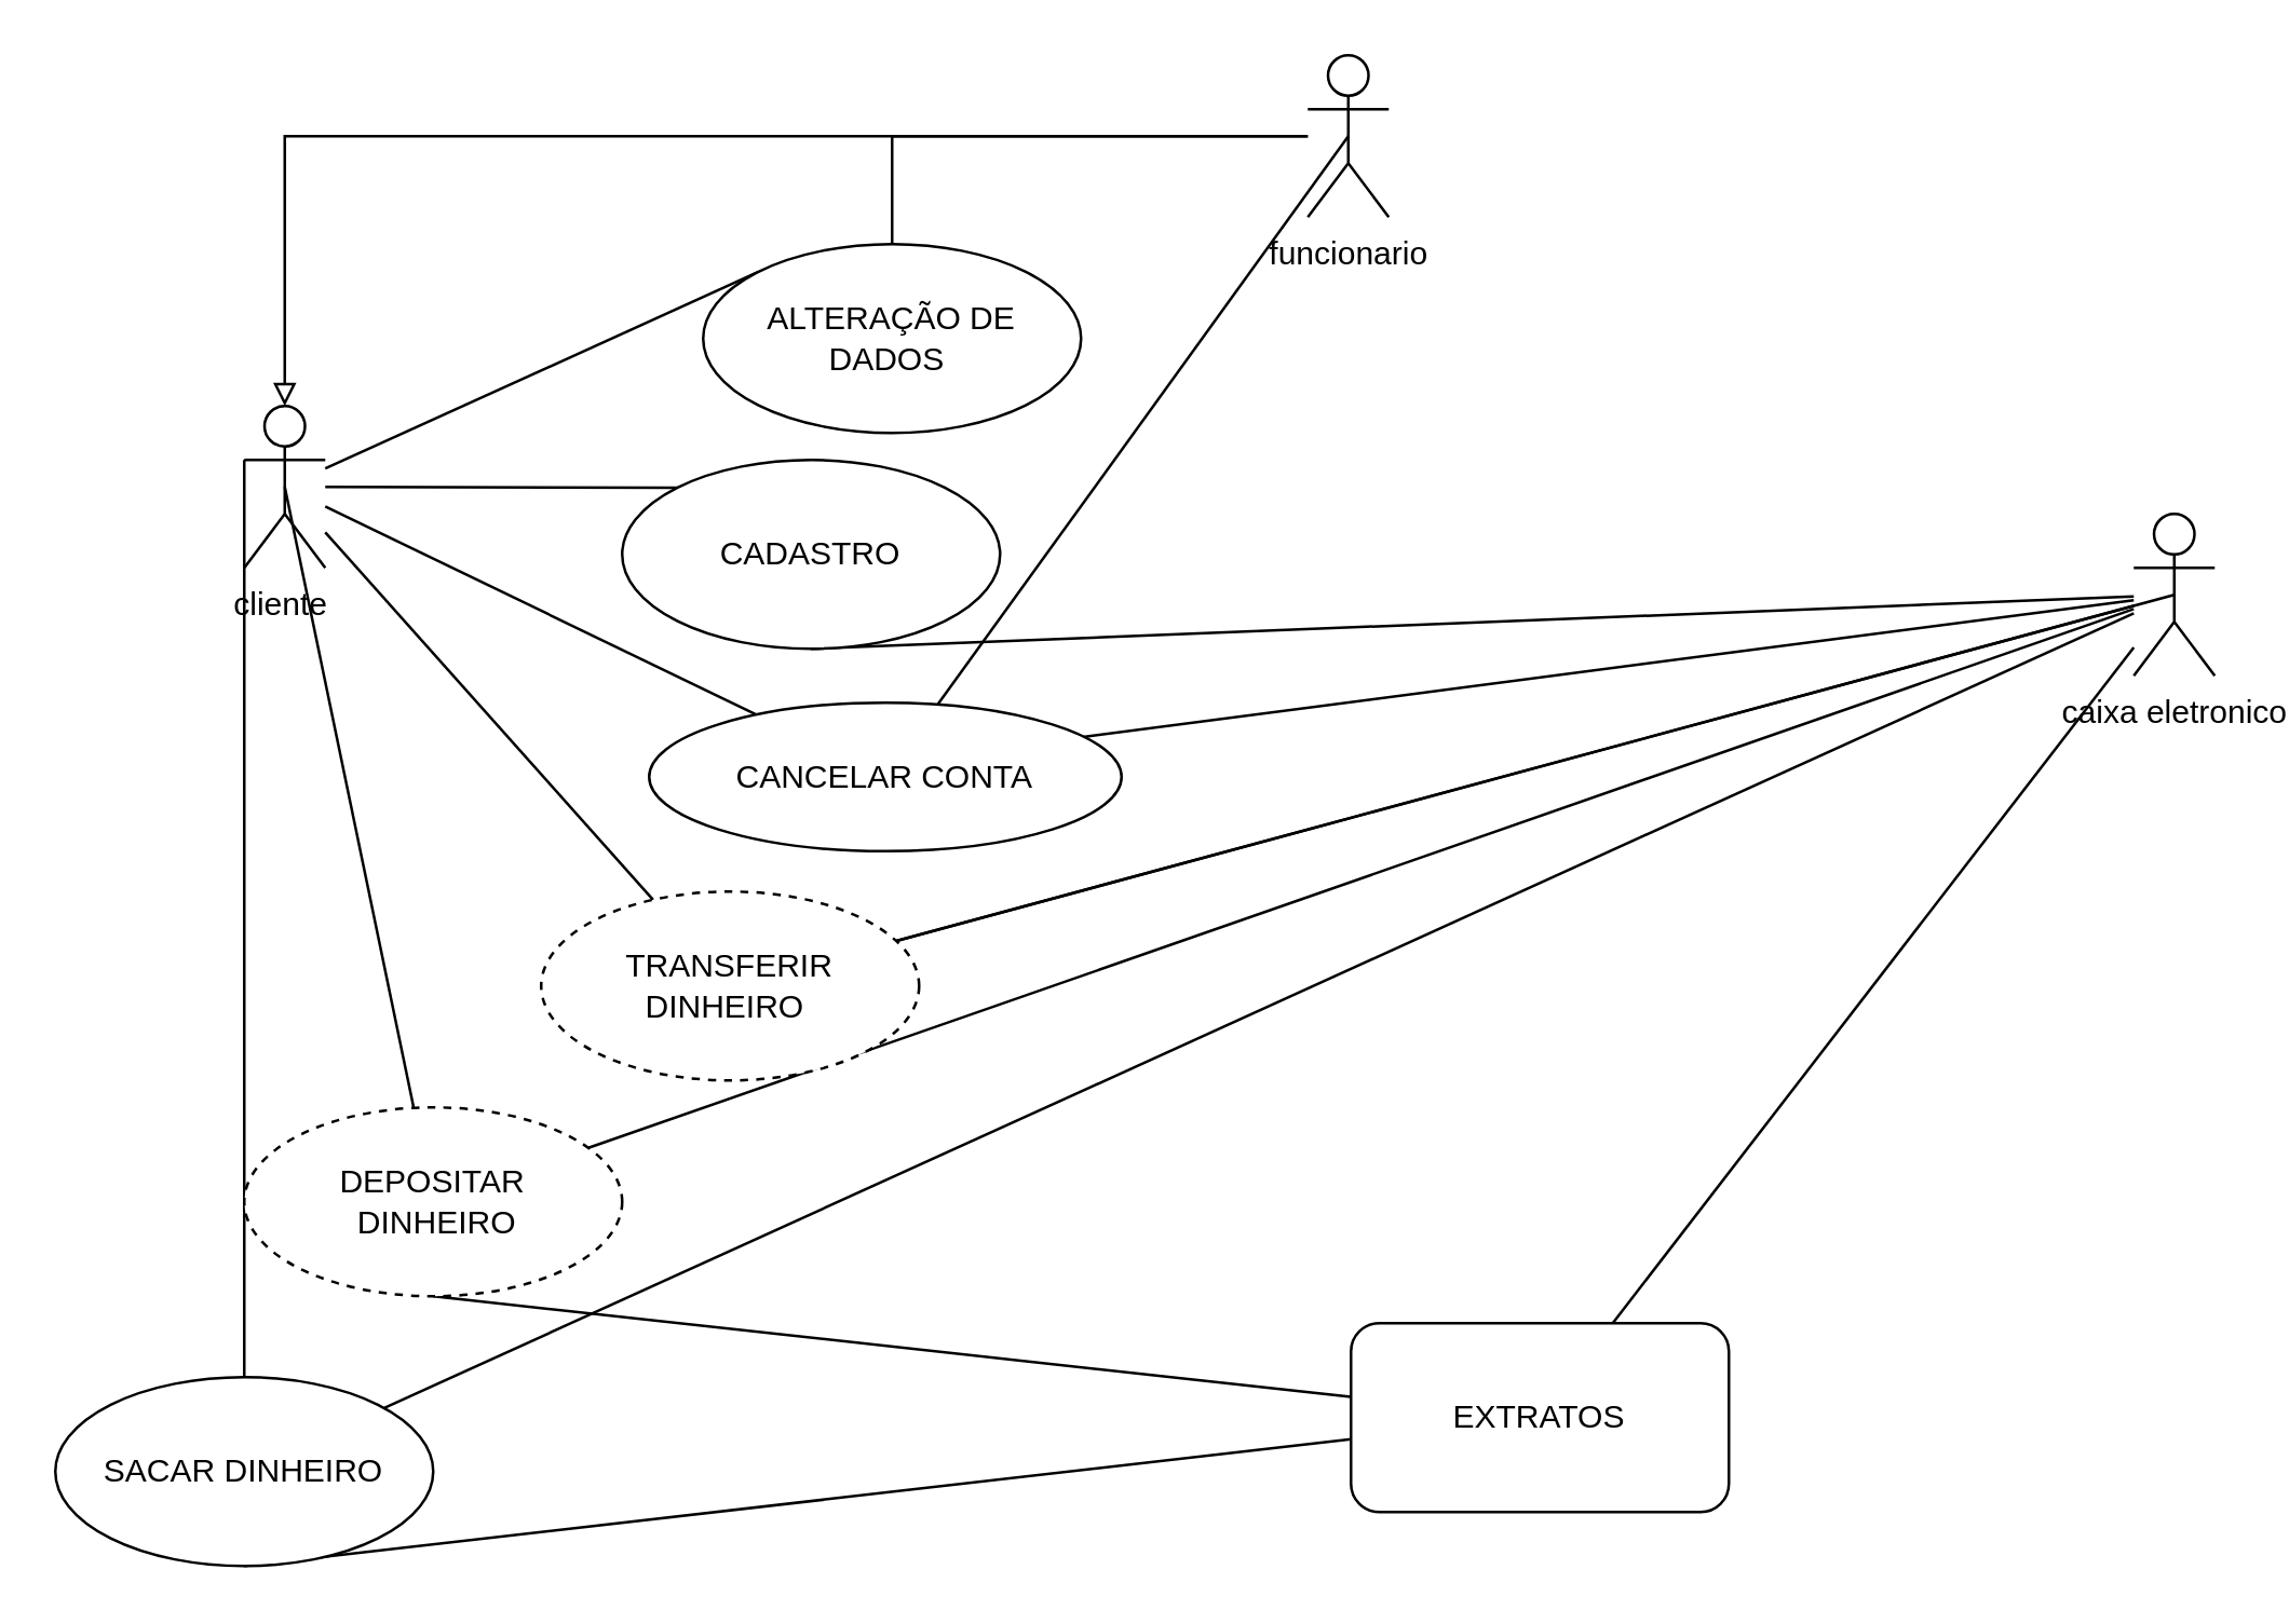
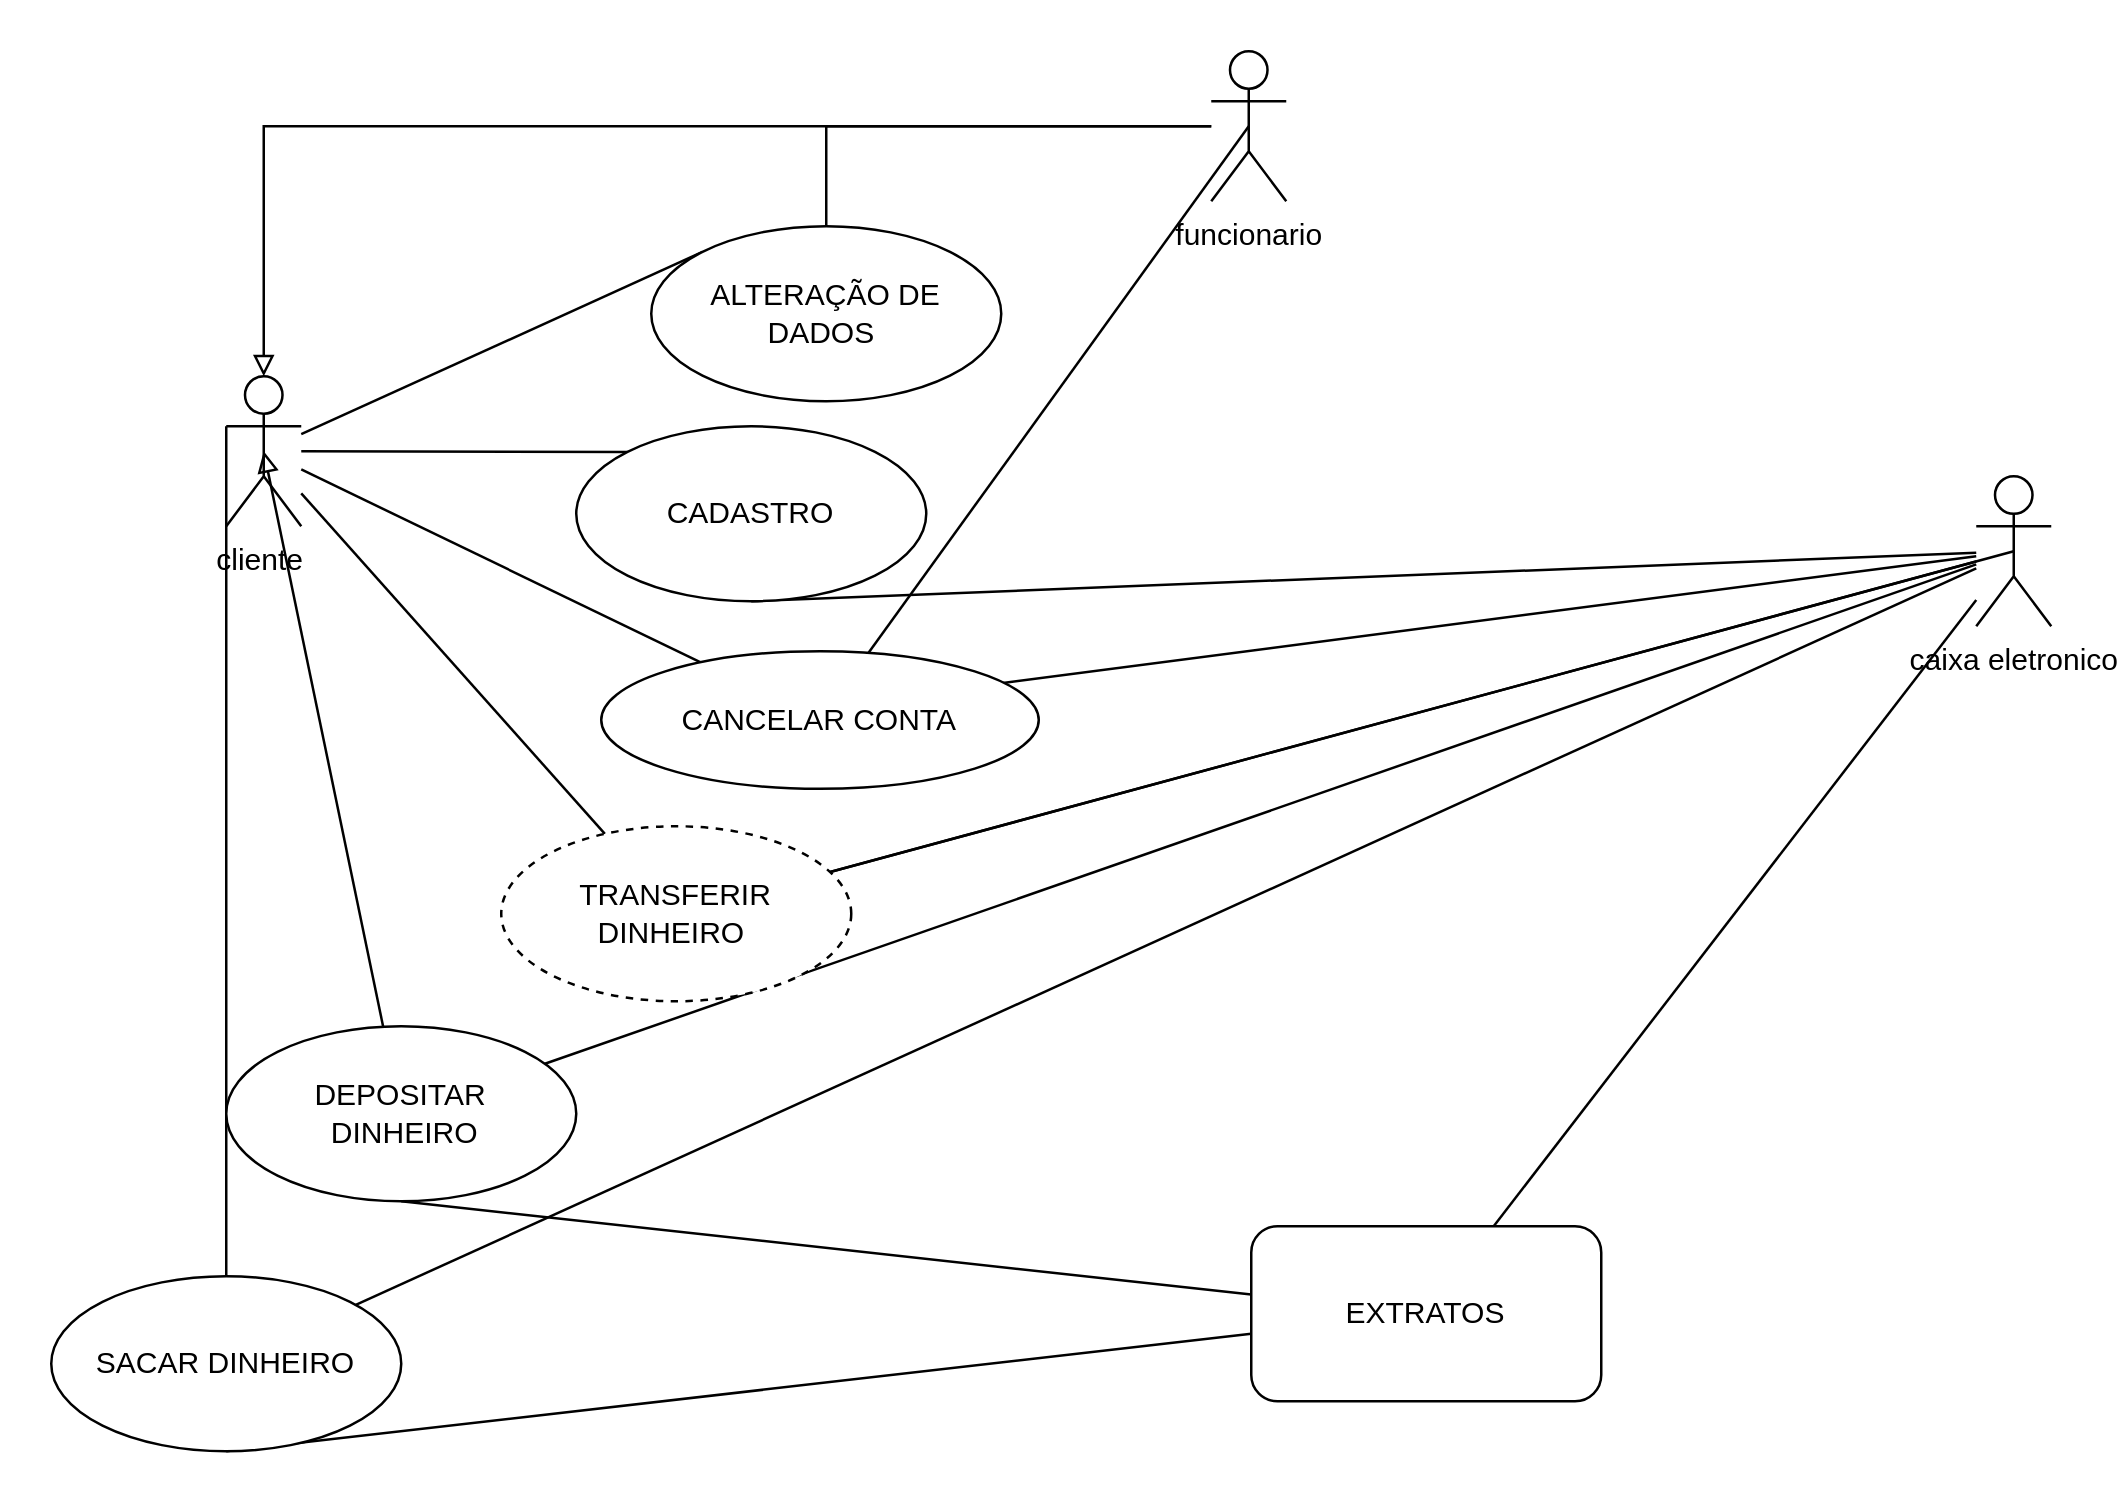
  <mxCell id="0" />
  <mxCell id="1" parent="0" />
  <mxCell id="2" style="rounded=0;orthogonalLoop=1;jettySize=auto;html=1;entryX=0;entryY=0;entryDx=0;entryDy=0;endArrow=none;endFill=0;" edge="1" parent="1" source="4" target="11"><mxGeometry relative="1" as="geometry"><mxPoint x="250" y="205" as="targetPoint" /></mxGeometry></mxCell>
  <mxCell id="3" style="rounded=0;orthogonalLoop=1;jettySize=auto;html=1;entryX=0;entryY=0;entryDx=0;entryDy=0;endArrow=none;endFill=0;" edge="1" parent="1" source="4" target="25"><mxGeometry relative="1" as="geometry" /></mxCell>
  <mxCell id="4" value="cliente&amp;nbsp;&lt;br&gt;" style="shape=umlActor;verticalLabelPosition=bottom;verticalAlign=top;html=1;outlineConnect=0;" vertex="1" parent="1"><mxGeometry x="90" y="150" width="30" height="60" as="geometry" /></mxCell>
  <mxCell id="5" style="edgeStyle=orthogonalEdgeStyle;rounded=0;orthogonalLoop=1;jettySize=auto;html=1;endArrow=none;endFill=0;" edge="1" parent="1" source="7" target="25"><mxGeometry relative="1" as="geometry" /></mxCell>
  <mxCell id="6" style="edgeStyle=orthogonalEdgeStyle;rounded=0;orthogonalLoop=1;jettySize=auto;html=1;entryX=0.5;entryY=0;entryDx=0;entryDy=0;entryPerimeter=0;endArrow=block;endFill=0;" edge="1" parent="1" source="7" target="4"><mxGeometry relative="1" as="geometry" /></mxCell>
  <mxCell id="7" value="funcionario&lt;br&gt;" style="shape=umlActor;verticalLabelPosition=bottom;verticalAlign=top;html=1;outlineConnect=0;" vertex="1" parent="1"><mxGeometry x="484" y="20" width="30" height="60" as="geometry" /></mxCell>
  <mxCell id="8" style="rounded=0;orthogonalLoop=1;jettySize=auto;html=1;entryX=0.5;entryY=1;entryDx=0;entryDy=0;endArrow=none;endFill=0;" edge="1" parent="1" source="10" target="11"><mxGeometry relative="1" as="geometry" /></mxCell>
  <mxCell id="9" style="rounded=0;orthogonalLoop=1;jettySize=auto;html=1;entryX=0.786;entryY=0.286;entryDx=0;entryDy=0;entryPerimeter=0;jumpStyle=none;" edge="1" parent="1" source="10" target="24"><mxGeometry relative="1" as="geometry" /></mxCell>
  <mxCell id="10" value="caixa eletronico" style="shape=umlActor;verticalLabelPosition=bottom;verticalAlign=top;html=1;outlineConnect=0;" vertex="1" parent="1"><mxGeometry x="790" y="190" width="30" height="60" as="geometry" /></mxCell>
  <mxCell id="11" value="CADASTRO" style="ellipse;whiteSpace=wrap;html=1;" vertex="1" parent="1"><mxGeometry x="230" y="170" width="140" height="70" as="geometry" /></mxCell>
  <mxCell id="12" style="rounded=0;orthogonalLoop=1;jettySize=auto;html=1;entryX=0.5;entryY=1;entryDx=0;entryDy=0;endArrow=none;endFill=0;" edge="1" parent="1" source="15" target="21"><mxGeometry relative="1" as="geometry" /></mxCell>
  <mxCell id="13" style="rounded=0;orthogonalLoop=1;jettySize=auto;html=1;entryX=0.5;entryY=1;entryDx=0;entryDy=0;endArrow=none;endFill=0;" edge="1" parent="1" source="15" target="18"><mxGeometry relative="1" as="geometry" /></mxCell>
  <mxCell id="14" style="rounded=0;orthogonalLoop=1;jettySize=auto;html=1;endArrow=none;endFill=0;" edge="1" parent="1" source="15" target="10"><mxGeometry relative="1" as="geometry" /></mxCell>
  <mxCell id="15" value="EXTRATOS" style="whiteSpace=wrap;html=1;rounded=1;" vertex="1" parent="1"><mxGeometry x="500" y="490" width="140" height="70" as="geometry" /></mxCell>
  <mxCell id="16" style="rounded=0;orthogonalLoop=1;jettySize=auto;html=1;entryX=0;entryY=0.333;entryDx=0;entryDy=0;entryPerimeter=0;endArrow=none;endFill=0;" edge="1" parent="1" source="18" target="4"><mxGeometry relative="1" as="geometry" /></mxCell>
  <mxCell id="17" style="rounded=0;orthogonalLoop=1;jettySize=auto;html=1;endArrow=none;endFill=0;" edge="1" parent="1" source="18" target="10"><mxGeometry relative="1" as="geometry" /></mxCell>
  <mxCell id="18" value="SACAR DINHEIRO" style="ellipse;whiteSpace=wrap;html=1;" vertex="1" parent="1"><mxGeometry x="20" y="510" width="140" height="70" as="geometry" /></mxCell>
- <mxCell id="19" style="rounded=0;orthogonalLoop=1;jettySize=auto;html=1;entryX=0.5;entryY=0.5;entryDx=0;entryDy=0;entryPerimeter=0;endArrow=none;endFill=0;" edge="1" parent="1" source="21" target="4"><mxGeometry relative="1" as="geometry" /></mxCell>
+ <mxCell id="19" style="rounded=0;orthogonalLoop=1;jettySize=auto;html=1;entryX=0.5;entryY=0.5;entryDx=0;entryDy=0;entryPerimeter=0;endArrow=block;endFill=0;" edge="1" parent="1" source="21" target="4"><mxGeometry relative="1" as="geometry" /></mxCell>
  <mxCell id="20" style="rounded=0;orthogonalLoop=1;jettySize=auto;html=1;endArrow=none;endFill=0;" edge="1" parent="1" source="21" target="10"><mxGeometry relative="1" as="geometry" /></mxCell>
- <mxCell id="21" value="DEPOSITAR&lt;br&gt;&amp;nbsp;DINHEIRO" style="ellipse;whiteSpace=wrap;html=1;dashed=1;" vertex="1" parent="1"><mxGeometry x="90" y="410" width="140" height="70" as="geometry" /></mxCell>
+ <mxCell id="21" value="DEPOSITAR&lt;br&gt;&amp;nbsp;DINHEIRO" style="ellipse;whiteSpace=wrap;html=1;" vertex="1" parent="1"><mxGeometry x="90" y="410" width="140" height="70" as="geometry" /></mxCell>
  <mxCell id="22" style="rounded=0;orthogonalLoop=1;jettySize=auto;html=1;endArrow=none;endFill=0;" edge="1" parent="1" source="24" target="4"><mxGeometry relative="1" as="geometry" /></mxCell>
  <mxCell id="23" style="rounded=0;orthogonalLoop=1;jettySize=auto;html=1;entryX=0.5;entryY=0.5;entryDx=0;entryDy=0;entryPerimeter=0;endArrow=none;endFill=0;" edge="1" parent="1" source="24" target="7"><mxGeometry relative="1" as="geometry" /></mxCell>
  <mxCell id="24" value="CANCELAR CONTA" style="ellipse;whiteSpace=wrap;html=1;" vertex="1" parent="1"><mxGeometry x="240" y="260" width="175" height="55" as="geometry" /></mxCell>
  <mxCell id="25" value="ALTERAÇÃO DE DADOS&amp;nbsp;" style="ellipse;whiteSpace=wrap;html=1;" vertex="1" parent="1"><mxGeometry x="260" y="90" width="140" height="70" as="geometry" /></mxCell>
  <mxCell id="26" style="rounded=0;orthogonalLoop=1;jettySize=auto;html=1;entryX=0.5;entryY=0.5;entryDx=0;entryDy=0;entryPerimeter=0;endArrow=none;endFill=0;" edge="1" parent="1" source="29" target="10"><mxGeometry relative="1" as="geometry" /></mxCell>
  <mxCell id="27" style="rounded=0;orthogonalLoop=1;jettySize=auto;html=1;endArrow=none;endFill=0;" edge="1" parent="1" source="29" target="4"><mxGeometry relative="1" as="geometry" /></mxCell>
  <mxCell id="28" value="" style="rounded=0;orthogonalLoop=1;jettySize=auto;html=1;endArrow=none;endFill=0;" edge="1" parent="1" source="10" target="29"><mxGeometry relative="1" as="geometry"><mxPoint x="470" y="370" as="sourcePoint" /><mxPoint x="110" y="366" as="targetPoint" /></mxGeometry></mxCell>
  <mxCell id="29" value="TRANSFERIR DINHEIRO&amp;nbsp;" style="ellipse;whiteSpace=wrap;html=1;dashed=1;" vertex="1" parent="1"><mxGeometry x="200" y="330" width="140" height="70" as="geometry" /></mxCell>
